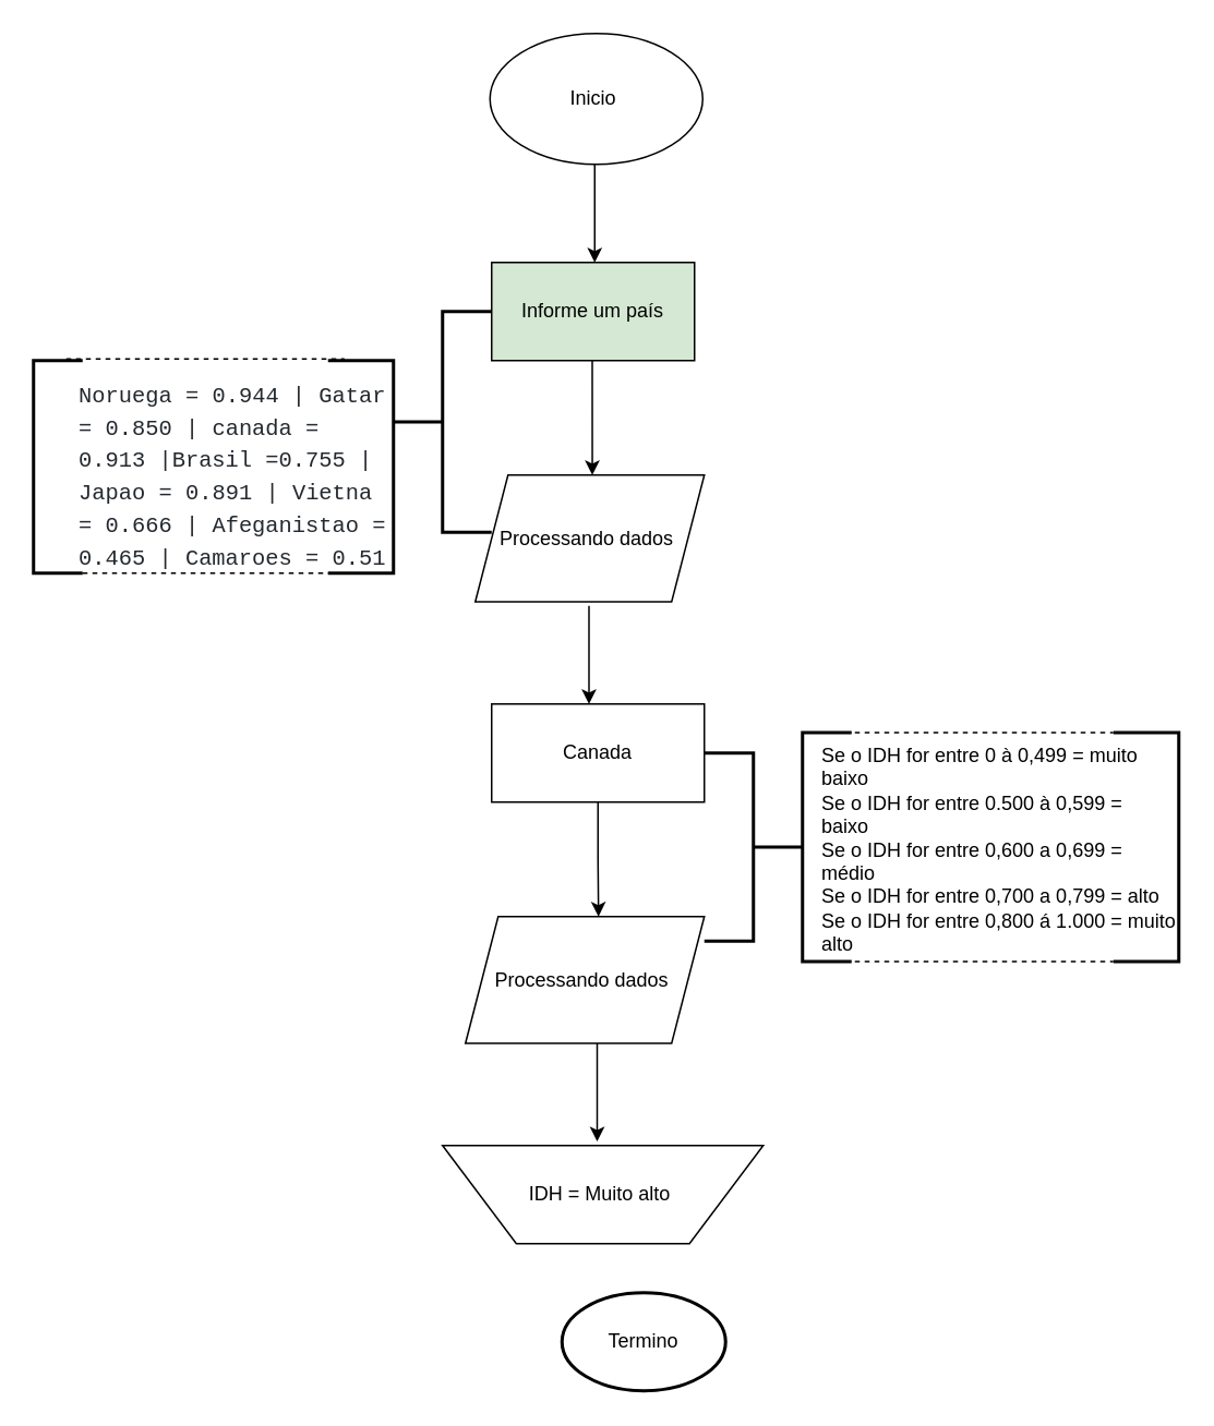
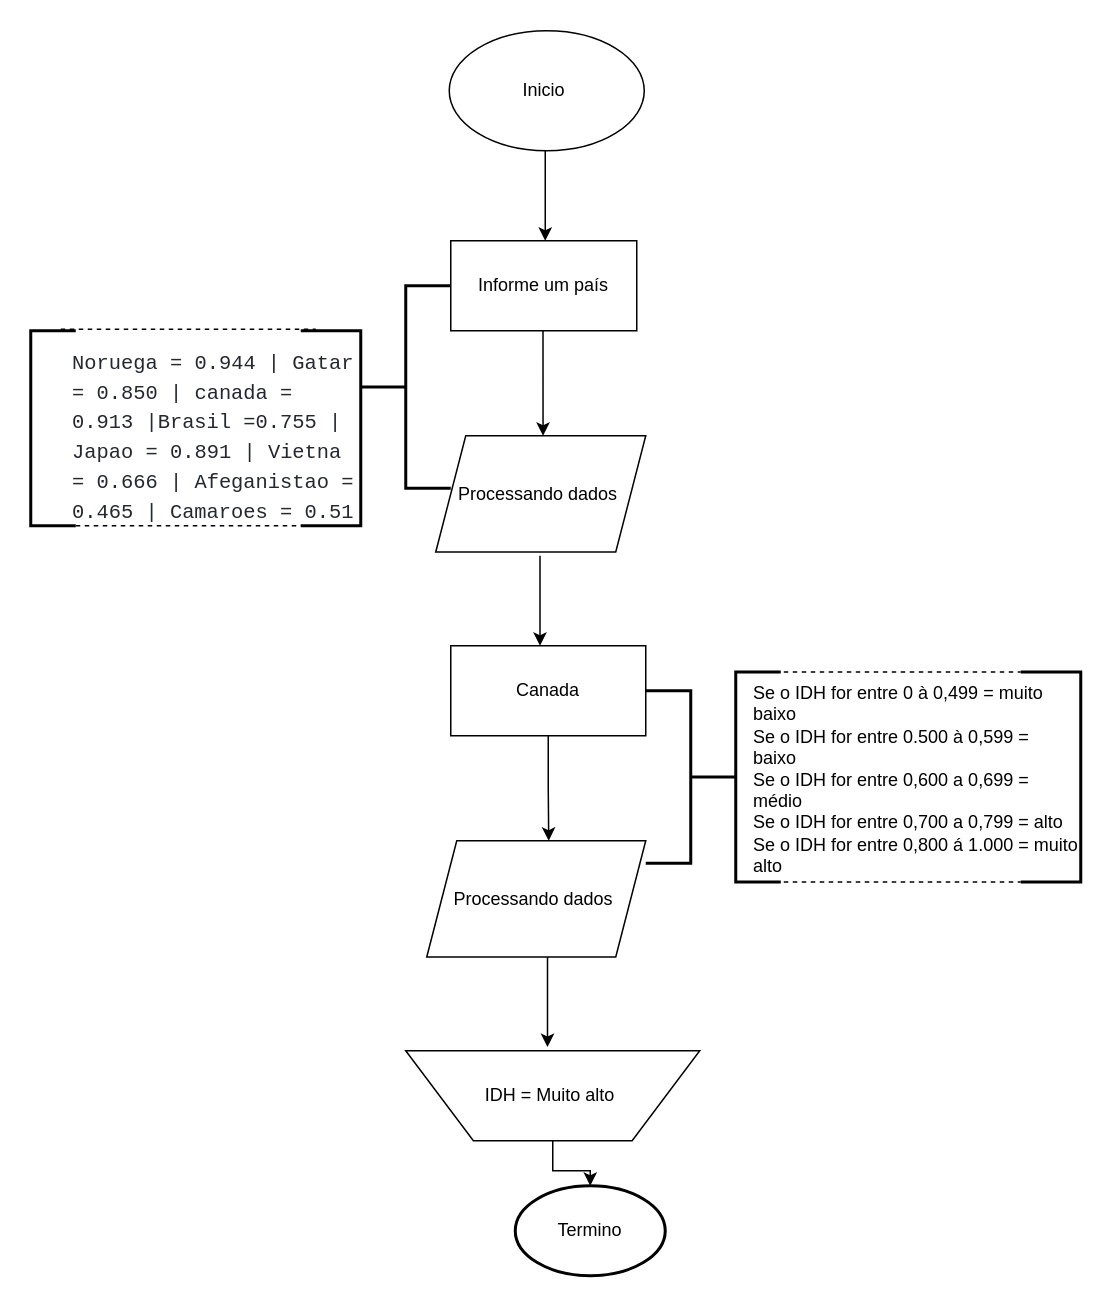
  <mxCell id="0" />
  <mxCell id="1" parent="0" />
  <mxCell id="2" value="Inicio&amp;nbsp;" style="ellipse;whiteSpace=wrap;html=1;" vertex="1" parent="1"><mxGeometry x="299" y="20" width="130" height="80" as="geometry" /></mxCell>
  <mxCell id="3" value="" style="endArrow=classic;html=1;rounded=0;" edge="1" parent="1"><mxGeometry width="50" height="50" relative="1" as="geometry"><mxPoint x="363" y="100" as="sourcePoint" /><mxPoint x="363" y="160" as="targetPoint" /><Array as="points"><mxPoint x="363" y="111" /></Array></mxGeometry></mxCell>
  <mxCell id="4" value="Processando dados&amp;nbsp;" style="shape=parallelogram;perimeter=parallelogramPerimeter;whiteSpace=wrap;html=1;fixedSize=1;" vertex="1" parent="1"><mxGeometry x="290" y="290" width="140" height="77.5" as="geometry" /></mxCell>
- <mxCell id="5" value="Informe um país" style="rounded=0;whiteSpace=wrap;html=1;fillColor=#d5e8d4;" vertex="1" parent="1"><mxGeometry x="300" y="160" width="124" height="60" as="geometry" /></mxCell>
+ <mxCell id="5" value="Informe um país" style="rounded=0;whiteSpace=wrap;html=1;" vertex="1" parent="1"><mxGeometry x="300" y="160" width="124" height="60" as="geometry" /></mxCell>
  <mxCell id="6" value="" style="endArrow=classic;html=1;rounded=0;entryX=0.511;entryY=0;entryDx=0;entryDy=0;entryPerimeter=0;" edge="1" parent="1" target="4"><mxGeometry width="50" height="50" relative="1" as="geometry"><mxPoint x="361.5" y="220" as="sourcePoint" /><mxPoint x="361.5" y="280" as="targetPoint" /><Array as="points"><mxPoint x="361.5" y="231" /></Array></mxGeometry></mxCell>
+ <mxCell id="7" style="edgeStyle=orthogonalEdgeStyle;rounded=0;orthogonalLoop=1;jettySize=auto;html=1;exitX=0.5;exitY=1;exitDx=0;exitDy=0;" edge="1" parent="1" source="8" target="26"><mxGeometry relative="1" as="geometry"><mxPoint x="368" y="820" as="targetPoint" /></mxGeometry></mxCell>
  <mxCell id="8" value="IDH = Muito alto&amp;nbsp;" style="verticalLabelPosition=middle;verticalAlign=middle;html=1;shape=trapezoid;perimeter=trapezoidPerimeter;whiteSpace=wrap;size=0.23;arcSize=10;flipV=1;labelPosition=center;align=center;" vertex="1" parent="1"><mxGeometry x="270" y="700" width="196" height="60" as="geometry" /></mxCell>
  <mxCell id="9" value="" style="endArrow=classic;html=1;rounded=0;" edge="1" parent="1"><mxGeometry width="50" height="50" relative="1" as="geometry"><mxPoint x="359.5" y="370" as="sourcePoint" /><mxPoint x="359.5" y="430" as="targetPoint" /><Array as="points"><mxPoint x="359.5" y="381" /><mxPoint x="359.5" y="400" /></Array></mxGeometry></mxCell>
  <mxCell id="10" value="" style="strokeWidth=2;html=1;shape=mxgraph.flowchart.annotation_1;align=left;pointerEvents=1;" vertex="1" parent="1"><mxGeometry x="20" y="220" width="30" height="130" as="geometry" /></mxCell>
  <mxCell id="11" value="" style="strokeWidth=2;html=1;shape=mxgraph.flowchart.annotation_1;align=left;pointerEvents=1;rotation=-180;" vertex="1" parent="1"><mxGeometry x="200" y="220" width="40" height="130" as="geometry" /></mxCell>
  <mxCell id="12" value="" style="endArrow=none;dashed=1;html=1;rounded=0;exitX=1;exitY=0;exitDx=0;exitDy=0;exitPerimeter=0;" edge="1" parent="1"><mxGeometry width="50" height="50" relative="1" as="geometry"><mxPoint x="50" y="350" as="sourcePoint" /><mxPoint x="220" y="350" as="targetPoint" /></mxGeometry></mxCell>
  <mxCell id="13" value="&lt;pre style=&quot;box-sizing: border-box; font-family: ui-monospace, SFMono-Regular, &amp;quot;SF Mono&amp;quot;, Menlo, Consolas, &amp;quot;Liberation Mono&amp;quot;, monospace; font-size: 13.6px; margin-top: 0px; margin-bottom: 0px; overflow-wrap: normal; padding: 16px; overflow: auto; line-height: 1.45; background-color: var(--color-canvas-subtle); border-radius: 6px; word-break: normal; color: rgb(36, 41, 47); font-style: normal; font-variant-ligatures: normal; font-variant-caps: normal; font-weight: 400; letter-spacing: normal; orphans: 2; text-align: start; text-indent: 0px; text-transform: none; widows: 2; word-spacing: 0px; -webkit-text-stroke-width: 0px; text-decoration-thickness: initial; text-decoration-style: initial; text-decoration-color: initial;&quot;&gt;&lt;span style=&quot;box-sizing: border-box;&quot; class=&quot;pl-s1&quot;&gt;Noruega&lt;/span&gt; &lt;span style=&quot;box-sizing: border-box; color: var(--color-prettylights-syntax-constant);&quot; class=&quot;pl-c1&quot;&gt;=&lt;/span&gt; &lt;span style=&quot;box-sizing: border-box; color: var(--color-prettylights-syntax-constant);&quot; class=&quot;pl-c1&quot;&gt;0.944 | &lt;/span&gt;G&lt;span style=&quot;background-color: var(--color-canvas-subtle); white-space: normal;&quot;&gt;atar&lt;/span&gt;&lt;span style=&quot;background-color: var(--color-canvas-subtle); white-space: normal;&quot;&gt; &lt;/span&gt;&lt;span style=&quot;background-color: var(--color-canvas-subtle); color: var(--color-prettylights-syntax-constant); white-space: normal; box-sizing: border-box;&quot; class=&quot;pl-c1&quot;&gt;=&lt;/span&gt;&lt;span style=&quot;background-color: var(--color-canvas-subtle); white-space: normal;&quot;&gt; &lt;/span&gt;&lt;span style=&quot;background-color: var(--color-canvas-subtle); color: var(--color-prettylights-syntax-constant); white-space: normal; box-sizing: border-box;&quot; class=&quot;pl-c1&quot;&gt;0.850 |&amp;nbsp;&lt;/span&gt;canada&lt;span style=&quot;background-color: var(--color-canvas-subtle); white-space: normal;&quot;&gt; &lt;/span&gt;&lt;span style=&quot;background-color: var(--color-canvas-subtle); color: var(--color-prettylights-syntax-constant); white-space: normal; box-sizing: border-box;&quot; class=&quot;pl-c1&quot;&gt;=&lt;/span&gt;&lt;span style=&quot;background-color: var(--color-canvas-subtle); white-space: normal;&quot;&gt; &lt;/span&gt;&lt;span style=&quot;background-color: var(--color-canvas-subtle); color: var(--color-prettylights-syntax-constant); white-space: normal; box-sizing: border-box;&quot; class=&quot;pl-c1&quot;&gt;0.913 |B&lt;/span&gt;rasil&lt;span style=&quot;background-color: var(--color-canvas-subtle); white-space: normal;&quot;&gt; &lt;/span&gt;&lt;span style=&quot;background-color: var(--color-canvas-subtle); color: var(--color-prettylights-syntax-constant); white-space: normal; box-sizing: border-box;&quot; class=&quot;pl-c1&quot;&gt;=&lt;/span&gt;&lt;span style=&quot;background-color: var(--color-canvas-subtle); color: var(--color-prettylights-syntax-constant); white-space: normal; box-sizing: border-box;&quot; class=&quot;pl-c1&quot;&gt;0.755 | J&lt;/span&gt;apao&lt;span style=&quot;background-color: var(--color-canvas-subtle); white-space: normal;&quot;&gt; &lt;/span&gt;&lt;span style=&quot;background-color: var(--color-canvas-subtle); color: var(--color-prettylights-syntax-constant); white-space: normal; box-sizing: border-box;&quot; class=&quot;pl-c1&quot;&gt;=&lt;/span&gt;&lt;span style=&quot;background-color: var(--color-canvas-subtle); white-space: normal;&quot;&gt; &lt;/span&gt;&lt;span style=&quot;background-color: var(--color-canvas-subtle); color: var(--color-prettylights-syntax-constant); white-space: normal; box-sizing: border-box;&quot; class=&quot;pl-c1&quot;&gt;0.891 | V&lt;/span&gt;ietna&lt;span style=&quot;background-color: var(--color-canvas-subtle); white-space: normal;&quot;&gt; &lt;/span&gt;&lt;span style=&quot;background-color: var(--color-canvas-subtle); color: var(--color-prettylights-syntax-constant); white-space: normal; box-sizing: border-box;&quot; class=&quot;pl-c1&quot;&gt;=&lt;/span&gt;&lt;span style=&quot;background-color: var(--color-canvas-subtle); white-space: normal;&quot;&gt; &lt;/span&gt;&lt;span style=&quot;background-color: var(--color-canvas-subtle); color: var(--color-prettylights-syntax-constant); white-space: normal; box-sizing: border-box;&quot; class=&quot;pl-c1&quot;&gt;0.666 | A&lt;/span&gt;feganistao&lt;span style=&quot;background-color: var(--color-canvas-subtle); white-space: normal;&quot;&gt; &lt;/span&gt;&lt;span style=&quot;background-color: var(--color-canvas-subtle); color: var(--color-prettylights-syntax-constant); white-space: normal; box-sizing: border-box;&quot; class=&quot;pl-c1&quot;&gt;=&lt;/span&gt;&lt;span style=&quot;background-color: var(--color-canvas-subtle); white-space: normal;&quot;&gt; &lt;/span&gt;&lt;span style=&quot;background-color: var(--color-canvas-subtle); color: var(--color-prettylights-syntax-constant); white-space: normal; box-sizing: border-box;&quot; class=&quot;pl-c1&quot;&gt;0.465 | C&lt;/span&gt;amaroes&lt;span style=&quot;background-color: var(--color-canvas-subtle); white-space: normal;&quot;&gt; &lt;/span&gt;&lt;span style=&quot;background-color: var(--color-canvas-subtle); color: var(--color-prettylights-syntax-constant); white-space: normal; box-sizing: border-box;&quot; class=&quot;pl-c1&quot;&gt;=&lt;/span&gt;&lt;span style=&quot;background-color: var(--color-canvas-subtle); white-space: normal;&quot;&gt; &lt;/span&gt;&lt;span style=&quot;background-color: var(--color-canvas-subtle); color: var(--color-prettylights-syntax-constant); white-space: normal; box-sizing: border-box;&quot; class=&quot;pl-c1&quot;&gt;0.51&lt;/span&gt;&lt;/pre&gt;" style="text;whiteSpace=wrap;html=1;" vertex="1" parent="1"><mxGeometry x="30" y="210" width="190" height="130" as="geometry" /></mxCell>
  <mxCell id="14" value="" style="strokeWidth=2;html=1;shape=mxgraph.flowchart.annotation_1;align=left;pointerEvents=1;" vertex="1" parent="1"><mxGeometry x="490" y="447.5" width="30" height="140" as="geometry" /></mxCell>
  <mxCell id="15" value="" style="strokeWidth=2;html=1;shape=mxgraph.flowchart.annotation_1;align=left;pointerEvents=1;rotation=-180;" vertex="1" parent="1"><mxGeometry x="680" y="447.5" width="40" height="140" as="geometry" /></mxCell>
  <mxCell id="16" value="" style="endArrow=none;dashed=1;html=1;rounded=0;exitX=1;exitY=0;exitDx=0;exitDy=0;exitPerimeter=0;" edge="1" parent="1"><mxGeometry width="50" height="50" relative="1" as="geometry"><mxPoint x="510" y="447.5" as="sourcePoint" /><mxPoint x="680" y="447.5" as="targetPoint" /></mxGeometry></mxCell>
  <mxCell id="17" value="Se o IDH for entre 0 à 0,499 = muito baixo&lt;br&gt;Se o IDH for entre 0.500 à 0,599 = baixo&amp;nbsp;&lt;br&gt;Se o IDH for entre 0,600 a 0,699 = médio&amp;nbsp;&lt;br&gt;Se o IDH for entre 0,700 a 0,799 = alto&amp;nbsp;&lt;br&gt;Se o IDH for entre 0,800 á 1.000 = muito alto&amp;nbsp;" style="text;whiteSpace=wrap;html=1;" vertex="1" parent="1"><mxGeometry x="500" y="447.5" width="220" height="130" as="geometry" /></mxCell>
  <mxCell id="18" value="" style="endArrow=none;dashed=1;html=1;rounded=0;exitX=1;exitY=0;exitDx=0;exitDy=0;exitPerimeter=0;" edge="1" parent="1"><mxGeometry width="50" height="50" relative="1" as="geometry"><mxPoint x="40" y="219" as="sourcePoint" /><mxPoint x="210" y="219" as="targetPoint" /></mxGeometry></mxCell>
  <mxCell id="19" value="" style="strokeWidth=2;html=1;shape=mxgraph.flowchart.annotation_2;align=left;labelPosition=right;pointerEvents=1;" vertex="1" parent="1"><mxGeometry x="240" y="190" width="60" height="135" as="geometry" /></mxCell>
  <mxCell id="20" style="edgeStyle=orthogonalEdgeStyle;rounded=0;orthogonalLoop=1;jettySize=auto;html=1;exitX=0.5;exitY=1;exitDx=0;exitDy=0;entryX=0.557;entryY=0;entryDx=0;entryDy=0;entryPerimeter=0;" edge="1" parent="1" source="21" target="23"><mxGeometry relative="1" as="geometry" /></mxCell>
  <mxCell id="21" value="Canada" style="rounded=0;whiteSpace=wrap;html=1;" vertex="1" parent="1"><mxGeometry x="300" y="430" width="130" height="60" as="geometry" /></mxCell>
  <mxCell id="22" value="" style="endArrow=none;dashed=1;html=1;rounded=0;exitX=1;exitY=0;exitDx=0;exitDy=0;exitPerimeter=0;" edge="1" parent="1"><mxGeometry width="50" height="50" relative="1" as="geometry"><mxPoint x="510" y="587.5" as="sourcePoint" /><mxPoint x="680" y="587.5" as="targetPoint" /></mxGeometry></mxCell>
  <mxCell id="23" value="Processando dados&amp;nbsp;" style="shape=parallelogram;perimeter=parallelogramPerimeter;whiteSpace=wrap;html=1;fixedSize=1;" vertex="1" parent="1"><mxGeometry x="284" y="560" width="146" height="77.5" as="geometry" /></mxCell>
  <mxCell id="24" value="" style="strokeWidth=2;html=1;shape=mxgraph.flowchart.annotation_2;align=left;labelPosition=right;pointerEvents=1;rotation=-180;" vertex="1" parent="1"><mxGeometry x="430" y="460" width="60" height="115" as="geometry" /></mxCell>
  <mxCell id="25" value="" style="endArrow=classic;html=1;rounded=0;" edge="1" parent="1"><mxGeometry width="50" height="50" relative="1" as="geometry"><mxPoint x="364.5" y="637.5" as="sourcePoint" /><mxPoint x="364.5" y="697.5" as="targetPoint" /></mxGeometry></mxCell>
  <mxCell id="26" value="Termino" style="strokeWidth=2;html=1;shape=mxgraph.flowchart.start_1;whiteSpace=wrap;" vertex="1" parent="1"><mxGeometry x="343" y="790" width="100" height="60" as="geometry" /></mxCell>
